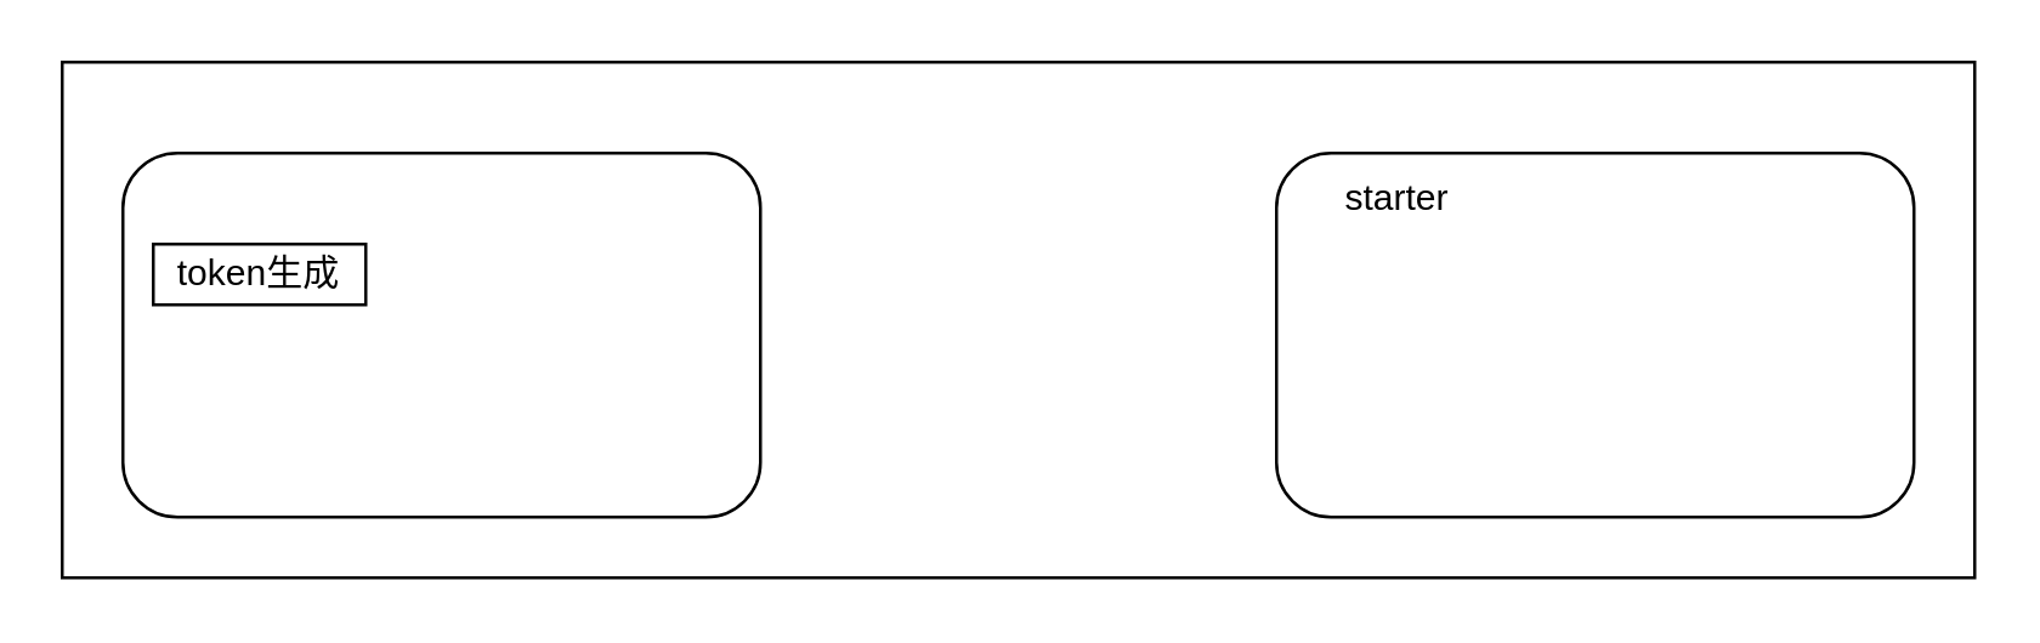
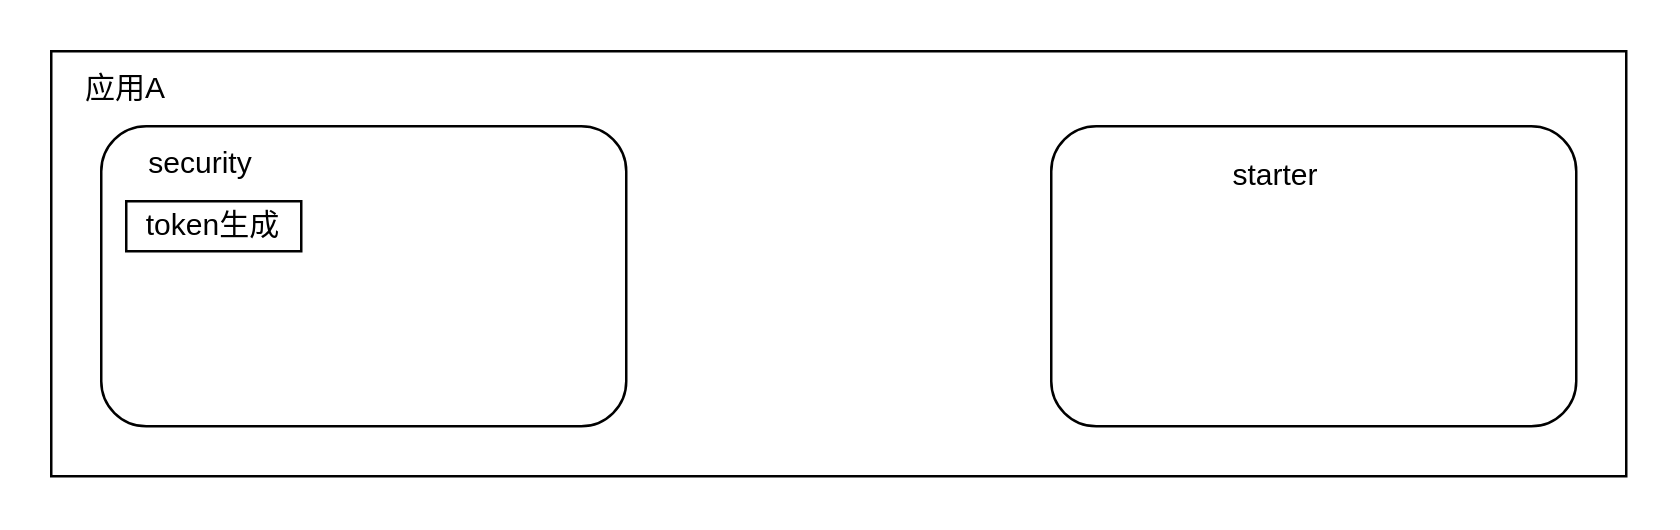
  <mxCell id="0" />
  <mxCell id="1" parent="0" />
  <mxCell id="2" value="" style="rounded=0;whiteSpace=wrap;html=1;" vertex="1" parent="1"><mxGeometry x="20" y="20" width="630" height="170" as="geometry" /></mxCell>
+ <mxCell id="3" value="应用A" style="text;html=1;strokeColor=none;fillColor=none;align=center;verticalAlign=middle;whiteSpace=wrap;rounded=0;" vertex="1" parent="1"><mxGeometry x="20" y="20" width="60" height="30" as="geometry" /></mxCell>
  <mxCell id="4" value="" style="rounded=1;whiteSpace=wrap;html=1;" vertex="1" parent="1"><mxGeometry x="40" y="50" width="210" height="120" as="geometry" /></mxCell>
+ <mxCell id="5" value="security" style="text;html=1;strokeColor=none;fillColor=none;align=center;verticalAlign=middle;whiteSpace=wrap;rounded=0;" vertex="1" parent="1"><mxGeometry x="50" y="50" width="60" height="30" as="geometry" /></mxCell>
  <mxCell id="6" value="token生成" style="whiteSpace=wrap;html=1;rounded=0;" vertex="1" parent="1"><mxGeometry x="50" y="80" width="70" height="20" as="geometry" /></mxCell>
  <mxCell id="7" value="" style="rounded=1;whiteSpace=wrap;html=1;" vertex="1" parent="1"><mxGeometry x="420" y="50" width="210" height="120" as="geometry" /></mxCell>
- <mxCell id="8" value="starter" style="text;html=1;strokeColor=none;fillColor=none;align=center;verticalAlign=middle;whiteSpace=wrap;rounded=0;" vertex="1" parent="1"><mxGeometry x="430" y="50" width="60" height="30" as="geometry" /></mxCell>
+ <mxCell id="8" value="starter" style="text;html=1;strokeColor=none;fillColor=none;align=center;verticalAlign=middle;whiteSpace=wrap;rounded=0;" vertex="1" parent="1"><mxGeometry x="480" y="55" width="60" height="30" as="geometry" /></mxCell>
